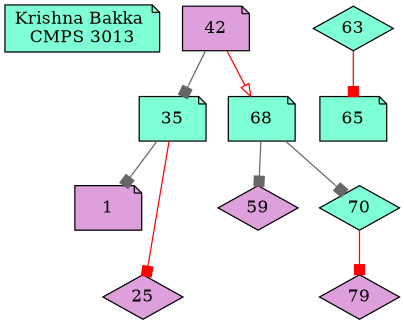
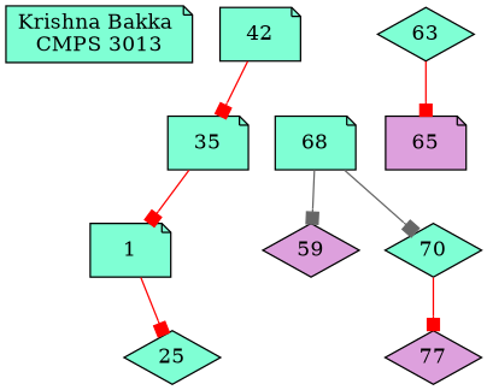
  digraph {
    node [fillcolor=aquamarine shape=note style=filled]
    edge [arrowhead=box color=red]
    n1 [label="Krishna Bakka \nCMPS 3013"]
-   42 [fillcolor=plum]
+   42
    35
    68
-   1 [fillcolor=plum]
+   1
    59 [fillcolor=plum shape=diamond]
    70 [shape=diamond]
-   25 [fillcolor=plum shape=diamond]
-   79 [fillcolor=plum shape=diamond]
+   25 [shape=diamond]
+   79 [fillcolor=plum shape=diamond label=77]
    63 [shape=diamond]
-   65
-   42 -> 35 [color=gray40]
-   42 -> 68 [arrowhead=onormal]
-   35 -> 1 [color=gray40]
+   65 [fillcolor=plum]
+   42 -> 35
+   35 -> 1
    68 -> 59 [color=gray40]
    68 -> 70 [color=gray40]
-   35 -> 25
+   1 -> 25
    70 -> 79
    63 -> 65
  }
